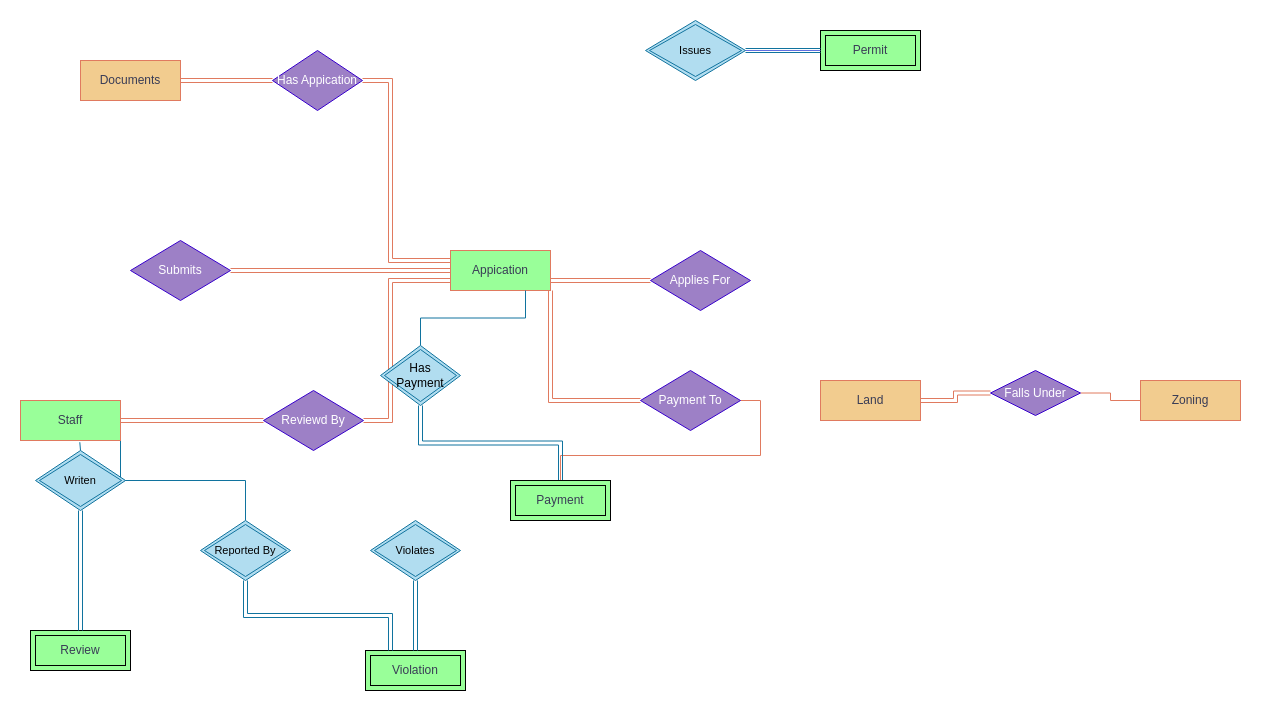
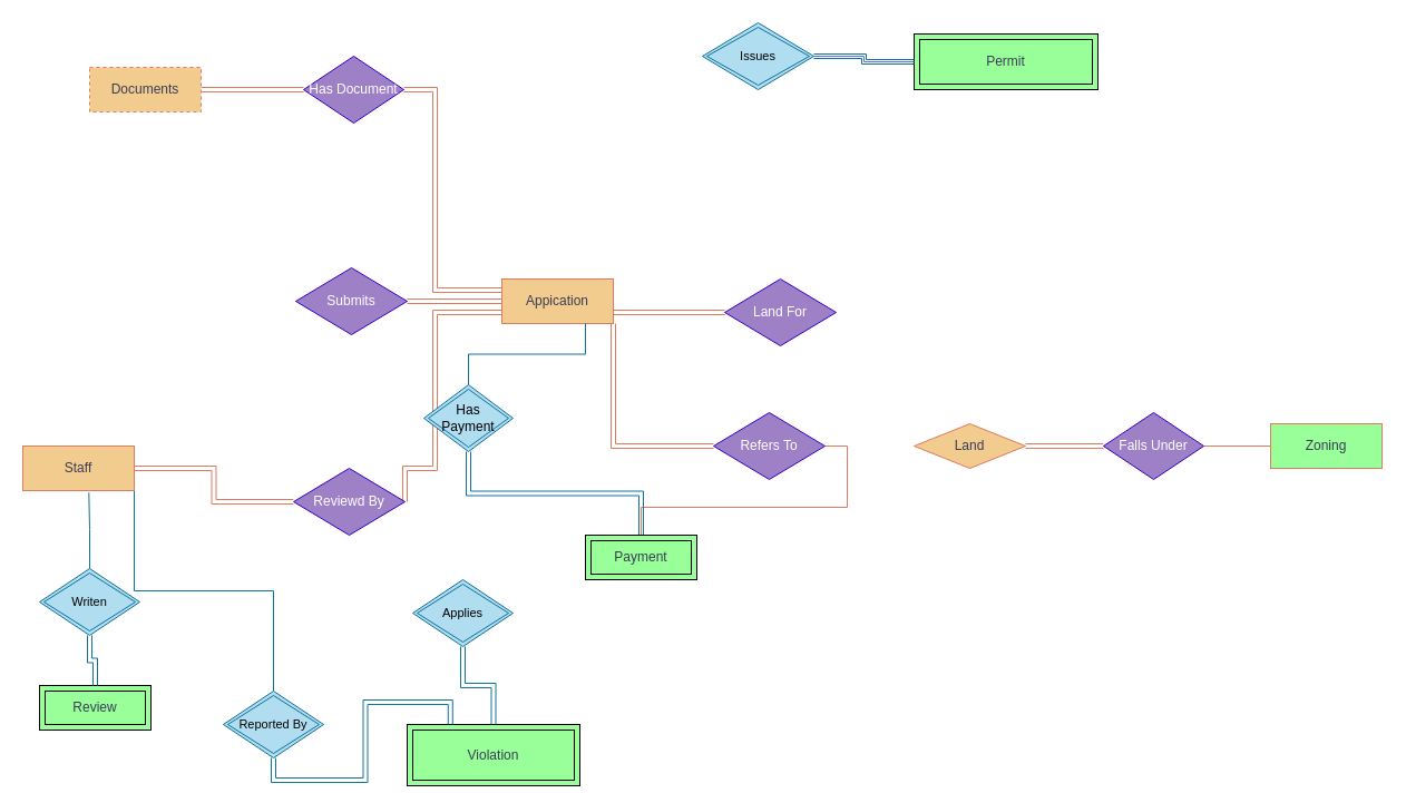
  <mxCell id="0" />
  <mxCell id="1" parent="0" />
  <mxCell id="2" style="edgeStyle=orthogonalEdgeStyle;rounded=0;orthogonalLoop=1;jettySize=auto;html=1;exitX=1;exitY=1;exitDx=0;exitDy=0;strokeColor=#E07A5F;fontColor=#393C56;fillColor=#F2CC8F;entryX=0;entryY=0.5;entryDx=0;entryDy=0;shape=link;" edge="1" parent="1" source="4" target="21"><mxGeometry relative="1" as="geometry" /></mxCell>
  <mxCell id="3" style="edgeStyle=orthogonalEdgeStyle;shape=link;rounded=0;orthogonalLoop=1;jettySize=auto;html=1;exitX=0;exitY=0.75;exitDx=0;exitDy=0;entryX=1;entryY=0.5;entryDx=0;entryDy=0;strokeColor=#E07A5F;align=center;verticalAlign=middle;fontFamily=Helvetica;fontSize=11;fontColor=#393C56;labelBackgroundColor=default;startFill=0;endArrow=none;fillColor=#F2CC8F;" edge="1" parent="1" source="4" target="24"><mxGeometry relative="1" as="geometry"><Array as="points"><mxPoint x="390" y="280" /><mxPoint x="390" y="420" /></Array></mxGeometry></mxCell>
- <mxCell id="4" value="Appication" style="whiteSpace=wrap;html=1;align=center;labelBackgroundColor=none;fillColor=#99ff99;strokeColor=#E07A5F;fontColor=#393C56;" vertex="1" parent="1"><mxGeometry x="450" y="250" width="100" height="40" as="geometry" /></mxCell>
+ <mxCell id="4" value="Appication" style="whiteSpace=wrap;html=1;align=center;labelBackgroundColor=none;fillColor=#F2CC8F;strokeColor=#E07A5F;fontColor=#393C56;" vertex="1" parent="1"><mxGeometry x="450" y="250" width="100" height="40" as="geometry" /></mxCell>
  <mxCell id="5" style="edgeStyle=orthogonalEdgeStyle;shape=link;rounded=0;orthogonalLoop=1;jettySize=auto;html=1;exitX=1;exitY=0.5;exitDx=0;exitDy=0;strokeColor=#E07A5F;align=center;verticalAlign=middle;fontFamily=Helvetica;fontSize=11;fontColor=#393C56;labelBackgroundColor=default;startFill=0;endArrow=none;fillColor=#F2CC8F;" edge="1" parent="1" source="6" target="23"><mxGeometry relative="1" as="geometry" /></mxCell>
- <mxCell id="6" value="Land" style="whiteSpace=wrap;html=1;align=center;strokeColor=#E07A5F;fontColor=#393C56;fillColor=#F2CC8F;" vertex="1" parent="1"><mxGeometry x="820" y="380" width="100" height="40" as="geometry" /></mxCell>
- <mxCell id="7" value="Zoning" style="whiteSpace=wrap;html=1;align=center;strokeColor=#E07A5F;fontColor=#393C56;fillColor=#F2CC8F;" vertex="1" parent="1"><mxGeometry x="1140" y="380" width="100" height="40" as="geometry" /></mxCell>
+ <mxCell id="6" value="Land" style="rhombus;whiteSpace=wrap;html=1;align=center;strokeColor=#E07A5F;fontColor=#393C56;fillColor=#F2CC8F;" vertex="1" parent="1"><mxGeometry x="820" y="380" width="100" height="40" as="geometry" /></mxCell>
+ <mxCell id="7" value="Zoning" style="whiteSpace=wrap;html=1;align=center;strokeColor=#E07A5F;fontColor=#393C56;fillColor=#99ff99;" vertex="1" parent="1"><mxGeometry x="1140" y="380" width="100" height="40" as="geometry" /></mxCell>
  <mxCell id="8" style="edgeStyle=orthogonalEdgeStyle;shape=link;rounded=0;orthogonalLoop=1;jettySize=auto;html=1;exitX=1;exitY=0.5;exitDx=0;exitDy=0;entryX=0;entryY=0.5;entryDx=0;entryDy=0;strokeColor=#E07A5F;align=center;verticalAlign=middle;fontFamily=Helvetica;fontSize=11;fontColor=#393C56;labelBackgroundColor=default;startFill=0;endArrow=none;fillColor=#F2CC8F;" edge="1" parent="1" source="10" target="24"><mxGeometry relative="1" as="geometry" /></mxCell>
  <mxCell id="9" style="edgeStyle=orthogonalEdgeStyle;shape=connector;rounded=0;orthogonalLoop=1;jettySize=auto;html=1;exitX=1;exitY=1;exitDx=0;exitDy=0;entryX=0.5;entryY=0;entryDx=0;entryDy=0;strokeColor=#10739e;align=center;verticalAlign=middle;fontFamily=Helvetica;fontSize=11;fontColor=default;labelBackgroundColor=none;startFill=0;endArrow=none;fillColor=#b1ddf0;" edge="1" parent="1" source="10" target="40"><mxGeometry relative="1" as="geometry" /></mxCell>
- <mxCell id="10" value="Staff" style="whiteSpace=wrap;html=1;align=center;strokeColor=#E07A5F;fontColor=#393C56;fillColor=#99ff99;" vertex="1" parent="1"><mxGeometry x="20" y="400" width="100" height="40" as="geometry" /></mxCell>
+ <mxCell id="10" value="Staff" style="whiteSpace=wrap;html=1;align=center;strokeColor=#E07A5F;fontColor=#393C56;fillColor=#F2CC8F;" vertex="1" parent="1"><mxGeometry x="20" y="400" width="100" height="40" as="geometry" /></mxCell>
  <mxCell id="11" style="edgeStyle=orthogonalEdgeStyle;shape=link;rounded=0;orthogonalLoop=1;jettySize=auto;html=1;exitX=1;exitY=0.5;exitDx=0;exitDy=0;entryX=0;entryY=0.5;entryDx=0;entryDy=0;strokeColor=#E07A5F;align=center;verticalAlign=middle;fontFamily=Helvetica;fontSize=11;fontColor=default;labelBackgroundColor=none;startFill=0;endArrow=none;fillColor=#F2CC8F;" edge="1" parent="1" source="12" target="26"><mxGeometry relative="1" as="geometry" /></mxCell>
- <mxCell id="12" value="Documents" style="whiteSpace=wrap;html=1;align=center;strokeColor=#E07A5F;fontColor=#393C56;fillColor=#F2CC8F;" vertex="1" parent="1"><mxGeometry x="80" y="60" width="100" height="40" as="geometry" /></mxCell>
- <mxCell id="13" value="Permit" style="shape=ext;margin=3;double=1;whiteSpace=wrap;html=1;align=center;strokeColor=#000000;fontColor=#393C56;fillColor=#99FF99;" vertex="1" parent="1"><mxGeometry x="820" y="30" width="100" height="40" as="geometry" /></mxCell>
- <mxCell id="14" value="Violation" style="shape=ext;margin=3;double=1;whiteSpace=wrap;html=1;align=center;strokeColor=#000000;fontColor=#393C56;fillColor=#99FF99;" vertex="1" parent="1"><mxGeometry x="365" y="650" width="100" height="40" as="geometry" /></mxCell>
- <mxCell id="15" value="Review" style="shape=ext;margin=3;double=1;whiteSpace=wrap;html=1;align=center;strokeColor=#000000;fontColor=#393C56;fillColor=#99FF99;" vertex="1" parent="1"><mxGeometry x="30" y="630" width="100" height="40" as="geometry" /></mxCell>
+ <mxCell id="12" value="Documents" style="whiteSpace=wrap;html=1;align=center;strokeColor=#E07A5F;fontColor=#393C56;fillColor=#F2CC8F;dashed=1;" vertex="1" parent="1"><mxGeometry x="80" y="60" width="100" height="40" as="geometry" /></mxCell>
+ <mxCell id="13" value="Permit" style="shape=ext;margin=3;double=1;whiteSpace=wrap;html=1;align=center;strokeColor=#000000;fontColor=#393C56;fillColor=#99FF99;" vertex="1" parent="1"><mxGeometry x="820" y="30" width="165" height="50" as="geometry" /></mxCell>
+ <mxCell id="14" value="Violation" style="shape=ext;margin=3;double=1;whiteSpace=wrap;html=1;align=center;strokeColor=#000000;fontColor=#393C56;fillColor=#99FF99;" vertex="1" parent="1"><mxGeometry x="365" y="650" width="155" height="55" as="geometry" /></mxCell>
+ <mxCell id="15" value="Review" style="shape=ext;margin=3;double=1;whiteSpace=wrap;html=1;align=center;strokeColor=#000000;fontColor=#393C56;fillColor=#99FF99;" vertex="1" parent="1"><mxGeometry x="35" y="615" width="100" height="40" as="geometry" /></mxCell>
  <mxCell id="16" style="edgeStyle=orthogonalEdgeStyle;rounded=0;orthogonalLoop=1;jettySize=auto;html=1;exitX=1;exitY=0.5;exitDx=0;exitDy=0;entryX=0;entryY=0.5;entryDx=0;entryDy=0;strokeColor=#E07A5F;fontColor=#393C56;fillColor=#F2CC8F;shape=link;" edge="1" parent="1" source="17" target="4"><mxGeometry relative="1" as="geometry" /></mxCell>
- <mxCell id="17" value="Submits" style="shape=rhombus;perimeter=rhombusPerimeter;whiteSpace=wrap;html=1;align=center;strokeColor=#3700CC;fontColor=#ffffff;fillColor=light-dark(#9d80c6, #ffa7ff);" vertex="1" parent="1"><mxGeometry x="130" y="240" width="100" height="60" as="geometry" /></mxCell>
+ <mxCell id="17" value="Submits" style="shape=rhombus;perimeter=rhombusPerimeter;whiteSpace=wrap;html=1;align=center;strokeColor=#3700CC;fontColor=#ffffff;fillColor=light-dark(#9d80c6, #ffa7ff);" vertex="1" parent="1"><mxGeometry x="265" y="240" width="100" height="60" as="geometry" /></mxCell>
  <mxCell id="18" style="edgeStyle=orthogonalEdgeStyle;rounded=0;orthogonalLoop=1;jettySize=auto;html=1;exitX=0;exitY=0.5;exitDx=0;exitDy=0;entryX=1;entryY=0.75;entryDx=0;entryDy=0;strokeColor=#E07A5F;fontColor=#393C56;fillColor=#F2CC8F;endArrow=none;startFill=0;shape=link;" edge="1" parent="1" source="19" target="4"><mxGeometry relative="1" as="geometry" /></mxCell>
- <mxCell id="19" value="Applies For" style="shape=rhombus;perimeter=rhombusPerimeter;whiteSpace=wrap;html=1;align=center;strokeColor=#3700CC;fontColor=#ffffff;fillColor=light-dark(#9d80c6, #ffa7ff);" vertex="1" parent="1"><mxGeometry x="650" y="250" width="100" height="60" as="geometry" /></mxCell>
+ <mxCell id="19" value="Land For" style="shape=rhombus;perimeter=rhombusPerimeter;whiteSpace=wrap;html=1;align=center;strokeColor=#3700CC;fontColor=#ffffff;fillColor=light-dark(#9d80c6, #ffa7ff);" vertex="1" parent="1"><mxGeometry x="650" y="250" width="100" height="60" as="geometry" /></mxCell>
  <mxCell id="20" style="edgeStyle=orthogonalEdgeStyle;rounded=0;orthogonalLoop=1;jettySize=auto;html=1;exitX=1;exitY=0.5;exitDx=0;exitDy=0;strokeColor=#E07A5F;fontColor=#393C56;fillColor=#F2CC8F;endArrow=none;startFill=0;" edge="1" parent="1" source="21" target="33"><mxGeometry relative="1" as="geometry" /></mxCell>
- <mxCell id="21" value="Payment To" style="shape=rhombus;perimeter=rhombusPerimeter;whiteSpace=wrap;html=1;align=center;strokeColor=#3700CC;fontColor=#ffffff;fillColor=light-dark(#9d80c6, #ffa7ff);" vertex="1" parent="1"><mxGeometry x="640" y="370" width="100" height="60" as="geometry" /></mxCell>
+ <mxCell id="21" value="Refers To" style="shape=rhombus;perimeter=rhombusPerimeter;whiteSpace=wrap;html=1;align=center;strokeColor=#3700CC;fontColor=#ffffff;fillColor=light-dark(#9d80c6, #ffa7ff);" vertex="1" parent="1"><mxGeometry x="640" y="370" width="100" height="60" as="geometry" /></mxCell>
  <mxCell id="22" style="edgeStyle=orthogonalEdgeStyle;shape=connector;rounded=0;orthogonalLoop=1;jettySize=auto;html=1;exitX=1;exitY=0.5;exitDx=0;exitDy=0;entryX=0;entryY=0.5;entryDx=0;entryDy=0;strokeColor=#E07A5F;align=center;verticalAlign=middle;fontFamily=Helvetica;fontSize=11;fontColor=#393C56;labelBackgroundColor=default;startFill=0;endArrow=none;fillColor=#F2CC8F;" edge="1" parent="1" source="23" target="7"><mxGeometry relative="1" as="geometry" /></mxCell>
- <mxCell id="23" value="Falls Under" style="shape=rhombus;perimeter=rhombusPerimeter;whiteSpace=wrap;html=1;align=center;strokeColor=#3700CC;fontColor=#ffffff;fillColor=light-dark(#9d80c6, #ffa7ff);" vertex="1" parent="1"><mxGeometry x="990" y="370" width="90" height="45" as="geometry" /></mxCell>
- <mxCell id="24" value="Reviewd By" style="shape=rhombus;perimeter=rhombusPerimeter;whiteSpace=wrap;html=1;align=center;strokeColor=#3700CC;fontColor=#ffffff;fillColor=light-dark(#9d80c6, #ffa7ff);" vertex="1" parent="1"><mxGeometry x="263" y="390" width="100" height="60" as="geometry" /></mxCell>
+ <mxCell id="23" value="Falls Under" style="shape=rhombus;perimeter=rhombusPerimeter;whiteSpace=wrap;html=1;align=center;strokeColor=#3700CC;fontColor=#ffffff;fillColor=light-dark(#9d80c6, #ffa7ff);" vertex="1" parent="1"><mxGeometry x="990" y="370" width="90" height="60" as="geometry" /></mxCell>
+ <mxCell id="24" value="Reviewd By" style="shape=rhombus;perimeter=rhombusPerimeter;whiteSpace=wrap;html=1;align=center;strokeColor=#3700CC;fontColor=#ffffff;fillColor=light-dark(#9d80c6, #ffa7ff);" vertex="1" parent="1"><mxGeometry x="263" y="420" width="100" height="60" as="geometry" /></mxCell>
  <mxCell id="25" style="edgeStyle=orthogonalEdgeStyle;shape=link;rounded=0;orthogonalLoop=1;jettySize=auto;html=1;exitX=1;exitY=0.5;exitDx=0;exitDy=0;entryX=0;entryY=0.25;entryDx=0;entryDy=0;strokeColor=#E07A5F;align=center;verticalAlign=middle;fontFamily=Helvetica;fontSize=11;fontColor=default;labelBackgroundColor=none;startFill=0;endArrow=none;fillColor=#F2CC8F;" edge="1" parent="1" source="26" target="4"><mxGeometry relative="1" as="geometry"><Array as="points"><mxPoint x="390" y="80" /><mxPoint x="390" y="260" /></Array></mxGeometry></mxCell>
- <mxCell id="26" value="Has Appication" style="shape=rhombus;perimeter=rhombusPerimeter;whiteSpace=wrap;html=1;align=center;strokeColor=#3700CC;fontColor=#ffffff;fillColor=light-dark(#9d80c6, #ffa7ff);" vertex="1" parent="1"><mxGeometry x="272" y="50" width="90" height="60" as="geometry" /></mxCell>
+ <mxCell id="26" value="Has Document" style="shape=rhombus;perimeter=rhombusPerimeter;whiteSpace=wrap;html=1;align=center;strokeColor=#3700CC;fontColor=#ffffff;fillColor=light-dark(#9d80c6, #ffa7ff);" vertex="1" parent="1"><mxGeometry x="272" y="50" width="90" height="60" as="geometry" /></mxCell>
  <mxCell id="27" style="edgeStyle=orthogonalEdgeStyle;shape=connector;rounded=0;orthogonalLoop=1;jettySize=auto;html=1;exitX=1;exitY=0.5;exitDx=0;exitDy=0;entryX=0;entryY=0.5;entryDx=0;entryDy=0;strokeColor=light-dark(#606fe1, #b9624b);align=center;verticalAlign=middle;fontFamily=Helvetica;fontSize=11;fontColor=default;labelBackgroundColor=none;startFill=0;endArrow=none;fillColor=#F2CC8F;" edge="1" parent="1" source="29" target="13"><mxGeometry relative="1" as="geometry" /></mxCell>
  <mxCell id="28" value="" style="edgeStyle=orthogonalEdgeStyle;shape=link;rounded=0;orthogonalLoop=1;jettySize=auto;html=1;strokeColor=#10739e;align=center;verticalAlign=middle;fontFamily=Helvetica;fontSize=11;fontColor=default;labelBackgroundColor=none;startFill=0;endArrow=none;fillColor=#b1ddf0;" edge="1" parent="1" source="29" target="13"><mxGeometry relative="1" as="geometry" /></mxCell>
- <mxCell id="29" value="Issues" style="shape=rhombus;double=1;perimeter=rhombusPerimeter;whiteSpace=wrap;html=1;align=center;strokeColor=#10739e;fontFamily=Helvetica;fontSize=11;labelBackgroundColor=none;fillColor=#b1ddf0;" vertex="1" parent="1"><mxGeometry x="645" y="20" width="100" height="60" as="geometry" /></mxCell>
+ <mxCell id="29" value="Issues" style="shape=rhombus;double=1;perimeter=rhombusPerimeter;whiteSpace=wrap;html=1;align=center;strokeColor=#10739e;fontFamily=Helvetica;fontSize=11;labelBackgroundColor=none;fillColor=#b1ddf0;" vertex="1" parent="1"><mxGeometry x="630" y="20" width="100" height="60" as="geometry" /></mxCell>
  <mxCell id="30" style="edgeStyle=orthogonalEdgeStyle;shape=connector;rounded=0;orthogonalLoop=1;jettySize=auto;html=1;exitX=0.5;exitY=0;exitDx=0;exitDy=0;entryX=0.75;entryY=1;entryDx=0;entryDy=0;strokeColor=#10739e;align=center;verticalAlign=middle;fontFamily=Helvetica;fontSize=11;fontColor=default;labelBackgroundColor=none;startFill=0;endArrow=none;fillColor=#b1ddf0;" edge="1" parent="1" source="31" target="4"><mxGeometry relative="1" as="geometry" /></mxCell>
  <mxCell id="31" value="&lt;span style=&quot;font-size: 12px;&quot;&gt;&lt;font style=&quot;color: rgb(0, 0, 0);&quot;&gt;Has Payment&lt;/font&gt;&lt;/span&gt;" style="shape=rhombus;double=1;perimeter=rhombusPerimeter;whiteSpace=wrap;html=1;align=center;strokeColor=#10739e;verticalAlign=middle;fontFamily=Helvetica;fontSize=11;fontColor=default;labelBackgroundColor=none;fillColor=#b1ddf0;" vertex="1" parent="1"><mxGeometry x="380" y="345" width="80" height="60" as="geometry" /></mxCell>
  <mxCell id="32" style="edgeStyle=orthogonalEdgeStyle;shape=link;rounded=0;orthogonalLoop=1;jettySize=auto;html=1;exitX=0.5;exitY=0;exitDx=0;exitDy=0;entryX=0.5;entryY=1;entryDx=0;entryDy=0;strokeColor=#10739e;align=center;verticalAlign=middle;fontFamily=Helvetica;fontSize=11;fontColor=default;labelBackgroundColor=none;startFill=0;endArrow=none;fillColor=#b1ddf0;" edge="1" parent="1" source="33" target="31"><mxGeometry relative="1" as="geometry" /></mxCell>
- <mxCell id="33" value="Payment" style="shape=ext;margin=3;double=1;whiteSpace=wrap;html=1;align=center;strokeColor=#000000;fontColor=#393C56;fillColor=#99FF99;" vertex="1" parent="1"><mxGeometry x="510" y="480" width="100" height="40" as="geometry" /></mxCell>
+ <mxCell id="33" value="Payment" style="shape=ext;margin=3;double=1;whiteSpace=wrap;html=1;align=center;strokeColor=#000000;fontColor=#393C56;fillColor=#99FF99;" vertex="1" parent="1"><mxGeometry x="525" y="480" width="100" height="40" as="geometry" /></mxCell>
  <mxCell id="34" style="edgeStyle=orthogonalEdgeStyle;shape=link;rounded=0;orthogonalLoop=1;jettySize=auto;html=1;exitX=0.5;exitY=1;exitDx=0;exitDy=0;entryX=0.5;entryY=0;entryDx=0;entryDy=0;strokeColor=#10739e;align=center;verticalAlign=middle;fontFamily=Helvetica;fontSize=11;fontColor=default;labelBackgroundColor=none;startFill=0;endArrow=none;fillColor=#b1ddf0;" edge="1" parent="1" source="35" target="15"><mxGeometry relative="1" as="geometry" /></mxCell>
- <mxCell id="35" value="Writen" style="shape=rhombus;double=1;perimeter=rhombusPerimeter;whiteSpace=wrap;html=1;align=center;strokeColor=#10739e;verticalAlign=middle;fontFamily=Helvetica;fontSize=11;fontColor=default;labelBackgroundColor=none;fillColor=#b1ddf0;" vertex="1" parent="1"><mxGeometry x="35" y="450" width="90" height="60" as="geometry" /></mxCell>
+ <mxCell id="35" value="Writen" style="shape=rhombus;double=1;perimeter=rhombusPerimeter;whiteSpace=wrap;html=1;align=center;strokeColor=#10739e;verticalAlign=middle;fontFamily=Helvetica;fontSize=11;fontColor=default;labelBackgroundColor=none;fillColor=#b1ddf0;" vertex="1" parent="1"><mxGeometry x="35" y="510" width="90" height="60" as="geometry" /></mxCell>
  <mxCell id="36" style="edgeStyle=orthogonalEdgeStyle;shape=connector;rounded=0;orthogonalLoop=1;jettySize=auto;html=1;exitX=0.5;exitY=0;exitDx=0;exitDy=0;entryX=0.593;entryY=1.043;entryDx=0;entryDy=0;entryPerimeter=0;strokeColor=#10739e;align=center;verticalAlign=middle;fontFamily=Helvetica;fontSize=11;fontColor=default;labelBackgroundColor=none;startFill=0;endArrow=none;fillColor=#b1ddf0;" edge="1" parent="1" source="35" target="10"><mxGeometry relative="1" as="geometry" /></mxCell>
  <mxCell id="37" style="edgeStyle=orthogonalEdgeStyle;shape=link;rounded=0;orthogonalLoop=1;jettySize=auto;html=1;exitX=0.5;exitY=1;exitDx=0;exitDy=0;strokeColor=#10739e;align=center;verticalAlign=middle;fontFamily=Helvetica;fontSize=11;fontColor=default;labelBackgroundColor=none;startFill=0;endArrow=none;fillColor=#b1ddf0;" edge="1" parent="1" source="38" target="14"><mxGeometry relative="1" as="geometry" /></mxCell>
- <mxCell id="38" value="Violates" style="shape=rhombus;double=1;perimeter=rhombusPerimeter;whiteSpace=wrap;html=1;align=center;strokeColor=#10739e;verticalAlign=middle;fontFamily=Helvetica;fontSize=11;fontColor=default;labelBackgroundColor=none;fillColor=#b1ddf0;" vertex="1" parent="1"><mxGeometry x="370" y="520" width="90" height="60" as="geometry" /></mxCell>
+ <mxCell id="38" value="Applies" style="shape=rhombus;double=1;perimeter=rhombusPerimeter;whiteSpace=wrap;html=1;align=center;strokeColor=#10739e;verticalAlign=middle;fontFamily=Helvetica;fontSize=11;fontColor=default;labelBackgroundColor=none;fillColor=#b1ddf0;" vertex="1" parent="1"><mxGeometry x="370" y="520" width="90" height="60" as="geometry" /></mxCell>
  <mxCell id="39" style="edgeStyle=orthogonalEdgeStyle;shape=link;rounded=0;orthogonalLoop=1;jettySize=auto;html=1;exitX=0.5;exitY=1;exitDx=0;exitDy=0;entryX=0.25;entryY=0;entryDx=0;entryDy=0;strokeColor=#10739e;align=center;verticalAlign=middle;fontFamily=Helvetica;fontSize=11;fontColor=default;labelBackgroundColor=none;startFill=0;endArrow=none;fillColor=#b1ddf0;" edge="1" parent="1" source="40" target="14"><mxGeometry relative="1" as="geometry" /></mxCell>
- <mxCell id="40" value="Reported By" style="shape=rhombus;double=1;perimeter=rhombusPerimeter;whiteSpace=wrap;html=1;align=center;strokeColor=#10739e;verticalAlign=middle;fontFamily=Helvetica;fontSize=11;fontColor=default;labelBackgroundColor=none;fillColor=#b1ddf0;" vertex="1" parent="1"><mxGeometry x="200" y="520" width="90" height="60" as="geometry" /></mxCell>
+ <mxCell id="40" value="Reported By" style="shape=rhombus;double=1;perimeter=rhombusPerimeter;whiteSpace=wrap;html=1;align=center;strokeColor=#10739e;verticalAlign=middle;fontFamily=Helvetica;fontSize=11;fontColor=default;labelBackgroundColor=none;fillColor=#b1ddf0;" vertex="1" parent="1"><mxGeometry x="200" y="620" width="90" height="60" as="geometry" /></mxCell>
